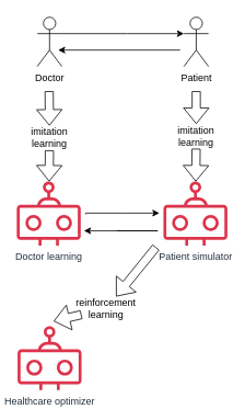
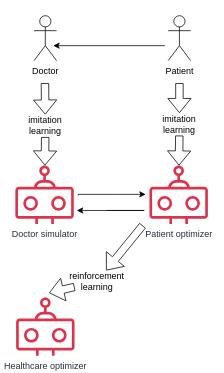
  <mxCell id="0" />
  <mxCell id="1" parent="0" />
- <mxCell id="2" style="edgeStyle=orthogonalEdgeStyle;rounded=0;orthogonalLoop=1;jettySize=auto;html=1;" edge="1" parent="1" source="3" target="5"><mxGeometry relative="1" as="geometry"><Array as="points"><mxPoint x="155" y="40" /><mxPoint x="155" y="40" /></Array></mxGeometry></mxCell>
  <mxCell id="3" value="Doctor" style="shape=umlActor;verticalLabelPosition=bottom;verticalAlign=top;html=1;outlineConnect=0;" vertex="1" parent="1"><mxGeometry x="45" y="20" width="30" height="60" as="geometry" /></mxCell>
  <mxCell id="4" style="edgeStyle=orthogonalEdgeStyle;rounded=0;orthogonalLoop=1;jettySize=auto;html=1;" edge="1" parent="1"><mxGeometry relative="1" as="geometry"><mxPoint x="219.5" y="60" as="sourcePoint" /><mxPoint x="70.5" y="60" as="targetPoint" /></mxGeometry></mxCell>
  <mxCell id="5" value="Patient" style="shape=umlActor;verticalLabelPosition=bottom;verticalAlign=top;html=1;outlineConnect=0;" vertex="1" parent="1"><mxGeometry x="224" y="20" width="30" height="60" as="geometry" /></mxCell>
- <mxCell id="6" value="Patient simulator" style="sketch=0;outlineConnect=0;fontColor=#232F3E;gradientColor=none;fillColor=#DD344C;strokeColor=none;dashed=0;verticalLabelPosition=bottom;verticalAlign=top;align=center;html=1;fontSize=12;fontStyle=0;aspect=fixed;pointerEvents=1;shape=mxgraph.aws4.waf_bot;" vertex="1" parent="1"><mxGeometry x="199" y="220" width="78" height="78" as="geometry" /></mxCell>
- <mxCell id="7" value="Doctor learning" style="sketch=0;outlineConnect=0;fontColor=#232F3E;gradientColor=none;fillColor=#DD344C;strokeColor=none;dashed=0;verticalLabelPosition=bottom;verticalAlign=top;align=center;html=1;fontSize=12;fontStyle=0;aspect=fixed;pointerEvents=1;shape=mxgraph.aws4.waf_bot;" vertex="1" parent="1"><mxGeometry x="20" y="220" width="78" height="78" as="geometry" /></mxCell>
+ <mxCell id="6" value="Patient optimizer" style="sketch=0;outlineConnect=0;fontColor=#232F3E;gradientColor=none;fillColor=#DD344C;strokeColor=none;dashed=0;verticalLabelPosition=bottom;verticalAlign=top;align=center;html=1;fontSize=12;fontStyle=0;aspect=fixed;pointerEvents=1;shape=mxgraph.aws4.waf_bot;" vertex="1" parent="1"><mxGeometry x="199" y="220" width="78" height="78" as="geometry" /></mxCell>
+ <mxCell id="7" value="Doctor simulator" style="sketch=0;outlineConnect=0;fontColor=#232F3E;gradientColor=none;fillColor=#DD344C;strokeColor=none;dashed=0;verticalLabelPosition=bottom;verticalAlign=top;align=center;html=1;fontSize=12;fontStyle=0;aspect=fixed;pointerEvents=1;shape=mxgraph.aws4.waf_bot;" vertex="1" parent="1"><mxGeometry x="20" y="220" width="78" height="78" as="geometry" /></mxCell>
  <mxCell id="8" style="edgeStyle=orthogonalEdgeStyle;rounded=0;orthogonalLoop=1;jettySize=auto;html=1;" edge="1" parent="1"><mxGeometry relative="1" as="geometry"><mxPoint x="104" y="260" as="sourcePoint" /><mxPoint x="194" y="258.5" as="targetPoint" /><Array as="points"><mxPoint x="154" y="258.5" /><mxPoint x="154" y="258.5" /></Array></mxGeometry></mxCell>
  <mxCell id="9" style="edgeStyle=orthogonalEdgeStyle;rounded=0;orthogonalLoop=1;jettySize=auto;html=1;" edge="1" parent="1"><mxGeometry relative="1" as="geometry"><mxPoint x="142" y="280" as="sourcePoint" /><mxPoint x="102" y="280" as="targetPoint" /><Array as="points"><mxPoint x="192" y="280" /><mxPoint x="192" y="280" /></Array></mxGeometry></mxCell>
  <mxCell id="10" value="" style="shape=flexArrow;endArrow=classic;html=1;rounded=0;" edge="1" parent="1" source="17" target="6"><mxGeometry width="50" height="50" relative="1" as="geometry"><mxPoint x="239" y="110" as="sourcePoint" /><mxPoint x="239" y="180" as="targetPoint" /></mxGeometry></mxCell>
  <mxCell id="11" value="" style="shape=flexArrow;endArrow=classic;html=1;rounded=0;" edge="1" parent="1" source="19" target="7"><mxGeometry width="50" height="50" relative="1" as="geometry"><mxPoint x="59.5" y="110" as="sourcePoint" /><mxPoint x="59.5" y="180" as="targetPoint" /></mxGeometry></mxCell>
  <mxCell id="12" value="" style="shape=flexArrow;endArrow=classic;html=1;rounded=0;" edge="1" parent="1" source="15"><mxGeometry width="50" height="50" relative="1" as="geometry"><mxPoint x="190" y="300" as="sourcePoint" /><mxPoint x="65" y="390" as="targetPoint" /></mxGeometry></mxCell>
  <mxCell id="13" value="Healthcare optimizer" style="sketch=0;outlineConnect=0;fontColor=#232F3E;gradientColor=none;fillColor=#DD344C;strokeColor=none;dashed=0;verticalLabelPosition=bottom;verticalAlign=top;align=center;html=1;fontSize=12;fontStyle=0;aspect=fixed;pointerEvents=1;shape=mxgraph.aws4.waf_bot;" vertex="1" parent="1"><mxGeometry x="21" y="396" width="78" height="78" as="geometry" /></mxCell>
  <mxCell id="14" value="" style="shape=flexArrow;endArrow=classic;html=1;rounded=0;" edge="1" parent="1" target="15"><mxGeometry width="50" height="50" relative="1" as="geometry"><mxPoint x="190" y="300" as="sourcePoint" /><mxPoint x="105" y="370" as="targetPoint" /></mxGeometry></mxCell>
  <mxCell id="15" value="reinforcement learning" style="text;html=1;align=center;verticalAlign=middle;whiteSpace=wrap;rounded=0;" vertex="1" parent="1"><mxGeometry x="99" y="360" width="60" height="30" as="geometry" /></mxCell>
  <mxCell id="16" value="" style="shape=flexArrow;endArrow=classic;html=1;rounded=0;" edge="1" parent="1" target="17"><mxGeometry width="50" height="50" relative="1" as="geometry"><mxPoint x="239" y="110" as="sourcePoint" /><mxPoint x="239" y="180" as="targetPoint" /></mxGeometry></mxCell>
  <mxCell id="17" value="imitation learning" style="text;html=1;align=center;verticalAlign=middle;whiteSpace=wrap;rounded=0;" vertex="1" parent="1"><mxGeometry x="209" y="150" width="60" height="30" as="geometry" /></mxCell>
  <mxCell id="18" value="" style="shape=flexArrow;endArrow=classic;html=1;rounded=0;" edge="1" parent="1" target="19"><mxGeometry width="50" height="50" relative="1" as="geometry"><mxPoint x="59.5" y="110" as="sourcePoint" /><mxPoint x="59.5" y="180" as="targetPoint" /></mxGeometry></mxCell>
  <mxCell id="19" value="imitation learning" style="text;html=1;align=center;verticalAlign=middle;whiteSpace=wrap;rounded=0;" vertex="1" parent="1"><mxGeometry x="30" y="152" width="60" height="30" as="geometry" /></mxCell>
